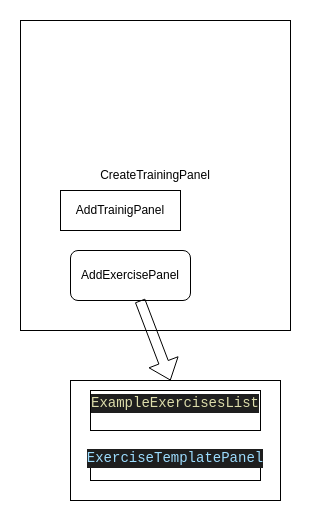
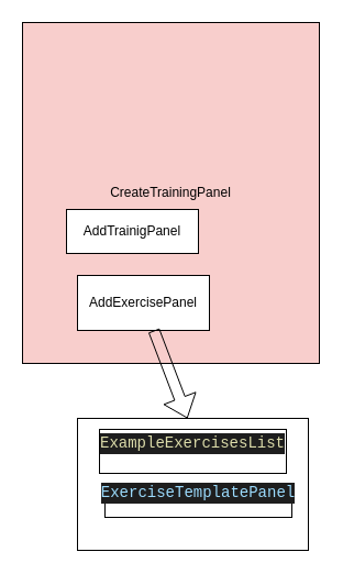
  <mxCell id="0" />
  <mxCell id="1" parent="0" />
- <mxCell id="2" value="CreateTrainingPanel" style="rounded=0;whiteSpace=wrap;html=1;" vertex="1" parent="1"><mxGeometry x="20" y="20" width="270" height="310" as="geometry" /></mxCell>
+ <mxCell id="2" value="CreateTrainingPanel" style="rounded=0;whiteSpace=wrap;html=1;fillColor=#f8cecc;" vertex="1" parent="1"><mxGeometry x="20" y="20" width="270" height="310" as="geometry" /></mxCell>
  <mxCell id="3" value="AddTrainigPanel" style="rounded=0;whiteSpace=wrap;html=1;" vertex="1" parent="1"><mxGeometry x="60" y="190" width="120" height="40" as="geometry" /></mxCell>
- <mxCell id="4" value="AddExercisePanel" style="whiteSpace=wrap;html=1;rounded=1;" vertex="1" parent="1"><mxGeometry x="70" y="250" width="120" height="50" as="geometry" /></mxCell>
+ <mxCell id="4" value="AddExercisePanel" style="rounded=0;whiteSpace=wrap;html=1;" vertex="1" parent="1"><mxGeometry x="70" y="250" width="120" height="50" as="geometry" /></mxCell>
  <mxCell id="5" value="" style="shape=flexArrow;endArrow=classic;html=1;" edge="1" parent="1" source="4"><mxGeometry width="50" height="50" relative="1" as="geometry"><mxPoint x="105" y="310" as="sourcePoint" /><mxPoint x="170" y="380" as="targetPoint" /></mxGeometry></mxCell>
  <mxCell id="6" value="" style="rounded=0;whiteSpace=wrap;html=1;" vertex="1" parent="1"><mxGeometry x="70" y="380" width="210" height="120" as="geometry" /></mxCell>
  <mxCell id="7" value="&#10;&lt;div style=&quot;color: #d4d4d4;background-color: #1e1e1e;font-family: Consolas, 'Courier New', monospace;font-weight: normal;font-size: 14px;line-height: 19px;white-space: pre;&quot;&gt;&lt;div&gt;&lt;span style=&quot;color: #dcdcaa;&quot;&gt;ExampleExercisesList&lt;/span&gt;&lt;/div&gt;&lt;/div&gt;&#10;&#10;" style="rounded=0;whiteSpace=wrap;html=1;" vertex="1" parent="1"><mxGeometry x="90" y="390" width="170" height="40" as="geometry" /></mxCell>
- <mxCell id="8" value="&#10;&lt;div style=&quot;color: #d4d4d4;background-color: #1e1e1e;font-family: Consolas, 'Courier New', monospace;font-weight: normal;font-size: 14px;line-height: 19px;white-space: pre;&quot;&gt;&lt;div&gt;&lt;span style=&quot;color: #9cdcfe;&quot;&gt;ExerciseTemplatePanel&lt;/span&gt;&lt;/div&gt;&lt;/div&gt;&#10;&#10;" style="rounded=0;whiteSpace=wrap;html=1;" vertex="1" parent="1"><mxGeometry x="90" y="450" width="170" height="30" as="geometry" /></mxCell>
+ <mxCell id="8" value="&#10;&lt;div style=&quot;color: #d4d4d4;background-color: #1e1e1e;font-family: Consolas, 'Courier New', monospace;font-weight: normal;font-size: 14px;line-height: 19px;white-space: pre;&quot;&gt;&lt;div&gt;&lt;span style=&quot;color: #9cdcfe;&quot;&gt;ExerciseTemplatePanel&lt;/span&gt;&lt;/div&gt;&lt;/div&gt;&#10;&#10;" style="rounded=0;whiteSpace=wrap;html=1;" vertex="1" parent="1"><mxGeometry x="95" y="440" width="170" height="30" as="geometry" /></mxCell>
